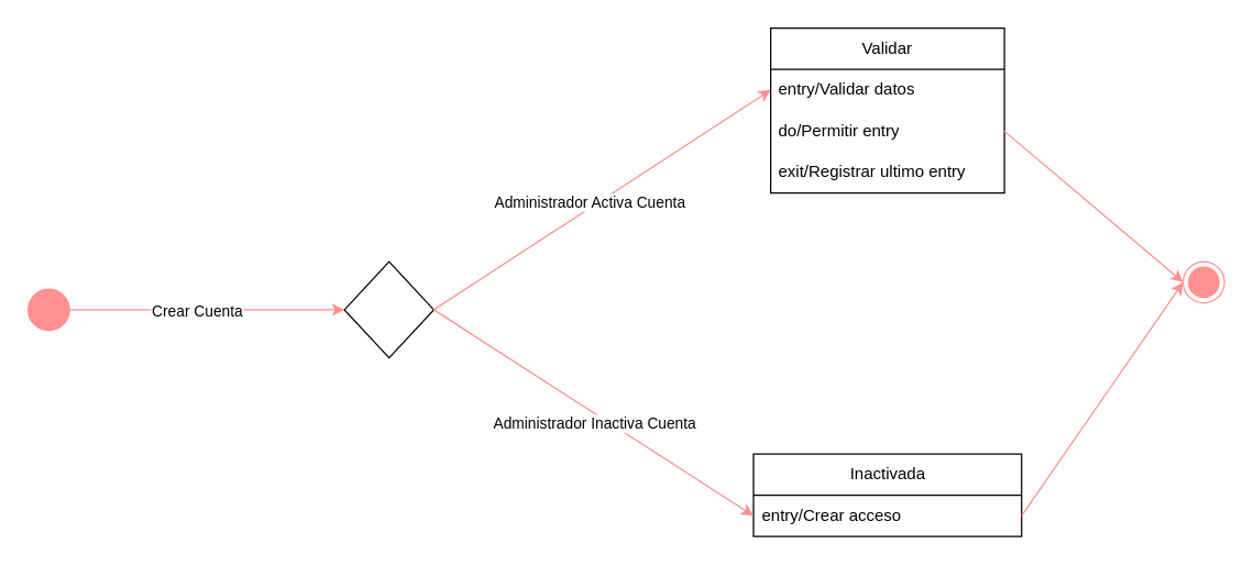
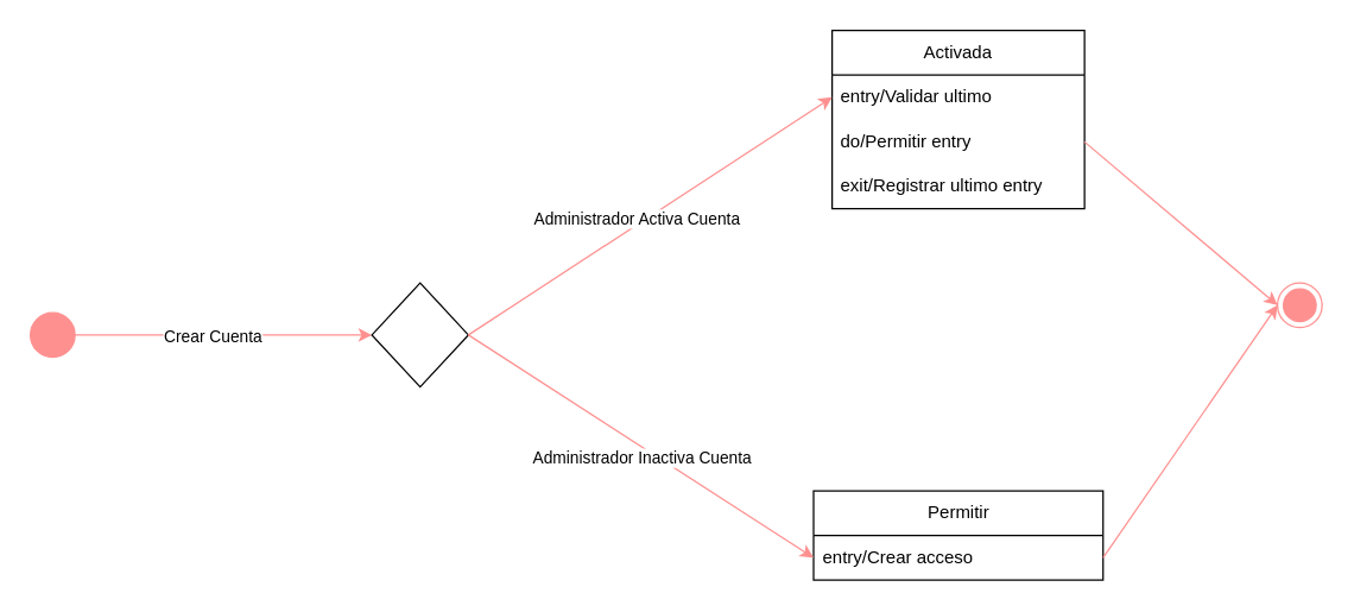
  <mxCell id="0" />
  <mxCell id="1" parent="0" />
  <mxCell id="2" style="edgeStyle=orthogonalEdgeStyle;rounded=0;orthogonalLoop=1;jettySize=auto;html=1;exitX=1;exitY=0.5;exitDx=0;exitDy=0;entryX=0;entryY=0.5;entryDx=0;entryDy=0;strokeColor=light-dark(#FF9090,#FF9090);" edge="1" parent="1" source="4" target="10"><mxGeometry relative="1" as="geometry"><mxPoint x="219.83" y="229.88" as="targetPoint" /><Array as="points"><mxPoint x="130" y="225" /><mxPoint x="130" y="225" /></Array></mxGeometry></mxCell>
  <mxCell id="3" value="Crear Cuenta" style="edgeLabel;html=1;align=center;verticalAlign=middle;resizable=0;points=[];" connectable="0" vertex="1" parent="2"><mxGeometry x="-0.264" y="1" relative="1" as="geometry"><mxPoint x="18" y="1" as="offset" /></mxGeometry></mxCell>
  <mxCell id="4" value="" style="ellipse;fillColor=strokeColor;html=1;strokeColor=light-dark(#FF9090,#FF9090);" vertex="1" parent="1"><mxGeometry x="20" y="210" width="30" height="30" as="geometry" /></mxCell>
  <mxCell id="5" value="" style="ellipse;html=1;shape=endState;fillColor=strokeColor;strokeColor=light-dark(#FF9090,#FF9090);" vertex="1" parent="1"><mxGeometry x="860" y="190" width="30" height="30" as="geometry" /></mxCell>
- <mxCell id="6" value="Validar" style="swimlane;fontStyle=0;childLayout=stackLayout;horizontal=1;startSize=30;horizontalStack=0;resizeParent=1;resizeParentMax=0;resizeLast=0;collapsible=1;marginBottom=0;whiteSpace=wrap;html=1;" vertex="1" parent="1"><mxGeometry x="560" y="20" width="170" height="120" as="geometry" /></mxCell>
- <mxCell id="7" value="entry/Validar datos" style="text;strokeColor=none;fillColor=none;align=left;verticalAlign=middle;spacingLeft=4;spacingRight=4;overflow=hidden;points=[[0,0.5],[1,0.5]];portConstraint=eastwest;rotatable=0;whiteSpace=wrap;html=1;" vertex="1" parent="6"><mxGeometry y="30" width="170" height="30" as="geometry" /></mxCell>
+ <mxCell id="6" value="Activada" style="swimlane;fontStyle=0;childLayout=stackLayout;horizontal=1;startSize=30;horizontalStack=0;resizeParent=1;resizeParentMax=0;resizeLast=0;collapsible=1;marginBottom=0;whiteSpace=wrap;html=1;" vertex="1" parent="1"><mxGeometry x="560" y="20" width="170" height="120" as="geometry" /></mxCell>
+ <mxCell id="7" value="entry/Validar ultimo" style="text;strokeColor=none;fillColor=none;align=left;verticalAlign=middle;spacingLeft=4;spacingRight=4;overflow=hidden;points=[[0,0.5],[1,0.5]];portConstraint=eastwest;rotatable=0;whiteSpace=wrap;html=1;" vertex="1" parent="6"><mxGeometry y="30" width="170" height="30" as="geometry" /></mxCell>
  <mxCell id="8" value="do/Permitir entry" style="text;strokeColor=none;fillColor=none;align=left;verticalAlign=middle;spacingLeft=4;spacingRight=4;overflow=hidden;points=[[0,0.5],[1,0.5]];portConstraint=eastwest;rotatable=0;whiteSpace=wrap;html=1;" vertex="1" parent="6"><mxGeometry y="60" width="170" height="30" as="geometry" /></mxCell>
  <mxCell id="9" value="exit/Registrar ultimo entry" style="text;strokeColor=none;fillColor=none;align=left;verticalAlign=middle;spacingLeft=4;spacingRight=4;overflow=hidden;points=[[0,0.5],[1,0.5]];portConstraint=eastwest;rotatable=0;whiteSpace=wrap;html=1;" vertex="1" parent="6"><mxGeometry y="90" width="170" height="30" as="geometry" /></mxCell>
  <mxCell id="10" value="" style="rhombus;whiteSpace=wrap;html=1;" vertex="1" parent="1"><mxGeometry x="250" y="190" width="65" height="70" as="geometry" /></mxCell>
- <mxCell id="11" value="Inactivada" style="swimlane;fontStyle=0;childLayout=stackLayout;horizontal=1;startSize=30;horizontalStack=0;resizeParent=1;resizeParentMax=0;resizeLast=0;collapsible=1;marginBottom=0;whiteSpace=wrap;html=1;" vertex="1" parent="1"><mxGeometry x="547.5" y="330" width="195" height="60" as="geometry" /></mxCell>
+ <mxCell id="11" value="Permitir" style="swimlane;fontStyle=0;childLayout=stackLayout;horizontal=1;startSize=30;horizontalStack=0;resizeParent=1;resizeParentMax=0;resizeLast=0;collapsible=1;marginBottom=0;whiteSpace=wrap;html=1;" vertex="1" parent="1"><mxGeometry x="547.5" y="330" width="195" height="60" as="geometry" /></mxCell>
  <mxCell id="12" value="entry/Crear acceso" style="text;strokeColor=none;fillColor=none;align=left;verticalAlign=middle;spacingLeft=4;spacingRight=4;overflow=hidden;points=[[0,0.5],[1,0.5]];portConstraint=eastwest;rotatable=0;whiteSpace=wrap;html=1;" vertex="1" parent="11"><mxGeometry y="30" width="195" height="30" as="geometry" /></mxCell>
  <mxCell id="13" style="rounded=0;orthogonalLoop=1;jettySize=auto;html=1;entryX=0;entryY=0.5;entryDx=0;entryDy=0;exitX=1;exitY=0.5;exitDx=0;exitDy=0;strokeColor=light-dark(#FF9090,#FF9090);" edge="1" parent="1" source="10" target="7"><mxGeometry relative="1" as="geometry"><mxPoint x="570" y="210" as="sourcePoint" /><mxPoint x="725" y="210" as="targetPoint" /></mxGeometry></mxCell>
  <mxCell id="14" value="&lt;font style=&quot;vertical-align: inherit;&quot;&gt;&lt;font style=&quot;vertical-align: inherit;&quot;&gt;&amp;nbsp;Administrador Activa Cuenta&lt;/font&gt;&lt;/font&gt;" style="edgeLabel;html=1;align=center;verticalAlign=middle;resizable=0;points=[];" connectable="0" vertex="1" parent="13"><mxGeometry x="-0.107" y="-2" relative="1" as="geometry"><mxPoint x="1" y="-9" as="offset" /></mxGeometry></mxCell>
  <mxCell id="15" style="rounded=0;orthogonalLoop=1;jettySize=auto;html=1;entryX=0;entryY=0.5;entryDx=0;entryDy=0;exitX=1;exitY=0.5;exitDx=0;exitDy=0;strokeColor=light-dark(#FF9090,#FF9090);" edge="1" parent="1" source="10" target="12"><mxGeometry relative="1" as="geometry"><mxPoint x="580" y="320" as="sourcePoint" /><mxPoint x="720" y="190" as="targetPoint" /></mxGeometry></mxCell>
  <mxCell id="16" value="&lt;font style=&quot;vertical-align: inherit;&quot;&gt;&lt;font style=&quot;vertical-align: inherit;&quot;&gt;Administrador Inactiva Cuenta&lt;/font&gt;&lt;/font&gt;" style="edgeLabel;html=1;align=center;verticalAlign=middle;resizable=0;points=[];" connectable="0" vertex="1" parent="15"><mxGeometry x="-0.107" y="-2" relative="1" as="geometry"><mxPoint x="13" y="14" as="offset" /></mxGeometry></mxCell>
  <mxCell id="17" style="rounded=0;orthogonalLoop=1;jettySize=auto;html=1;entryX=0;entryY=0.5;entryDx=0;entryDy=0;exitX=1;exitY=0.5;exitDx=0;exitDy=0;strokeColor=light-dark(#FF9090,#FF9090);" edge="1" parent="1" source="8" target="5"><mxGeometry relative="1" as="geometry"><mxPoint x="1160" y="95" as="sourcePoint" /><mxPoint x="1084" y="91" as="targetPoint" /></mxGeometry></mxCell>
  <mxCell id="18" style="rounded=0;orthogonalLoop=1;jettySize=auto;html=1;entryX=0;entryY=0.5;entryDx=0;entryDy=0;exitX=1;exitY=0.5;exitDx=0;exitDy=0;strokeColor=light-dark(#FF9090,#FF9090);" edge="1" parent="1" source="12" target="5"><mxGeometry relative="1" as="geometry"><mxPoint x="1190" y="110" as="sourcePoint" /><mxPoint x="1330" y="255" as="targetPoint" /></mxGeometry></mxCell>
